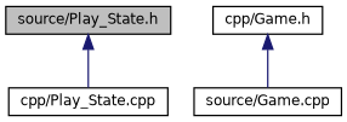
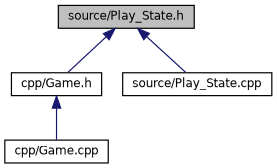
  digraph {
    node [color=black fillcolor=white fontname=Helvetica fontsize=10 shape=record style=filled]
    edge [color=midnightblue dir=back fontname=Helvetica fontsize=10 labelfontname=Helvetica labelfontsize=10 style=solid]
    n1 [fillcolor=grey75 fontcolor=black height=0.2 label="source/Play_State.h" width=0.4]
    n2 [height=0.2 label="cpp/Game.h" width=0.4]
-   n3 [height=0.2 label="cpp/Play_State.cpp" width=0.4]
-   n4 [height=0.2 label="source/Game.cpp" width=0.4]
+   n3 [height=0.2 label="source/Play_State.cpp" width=0.4]
+   n4 [height=0.2 label="cpp/Game.cpp" width=0.4]
+   n1 -> n2
    n1 -> n3
    n2 -> n4
  }
